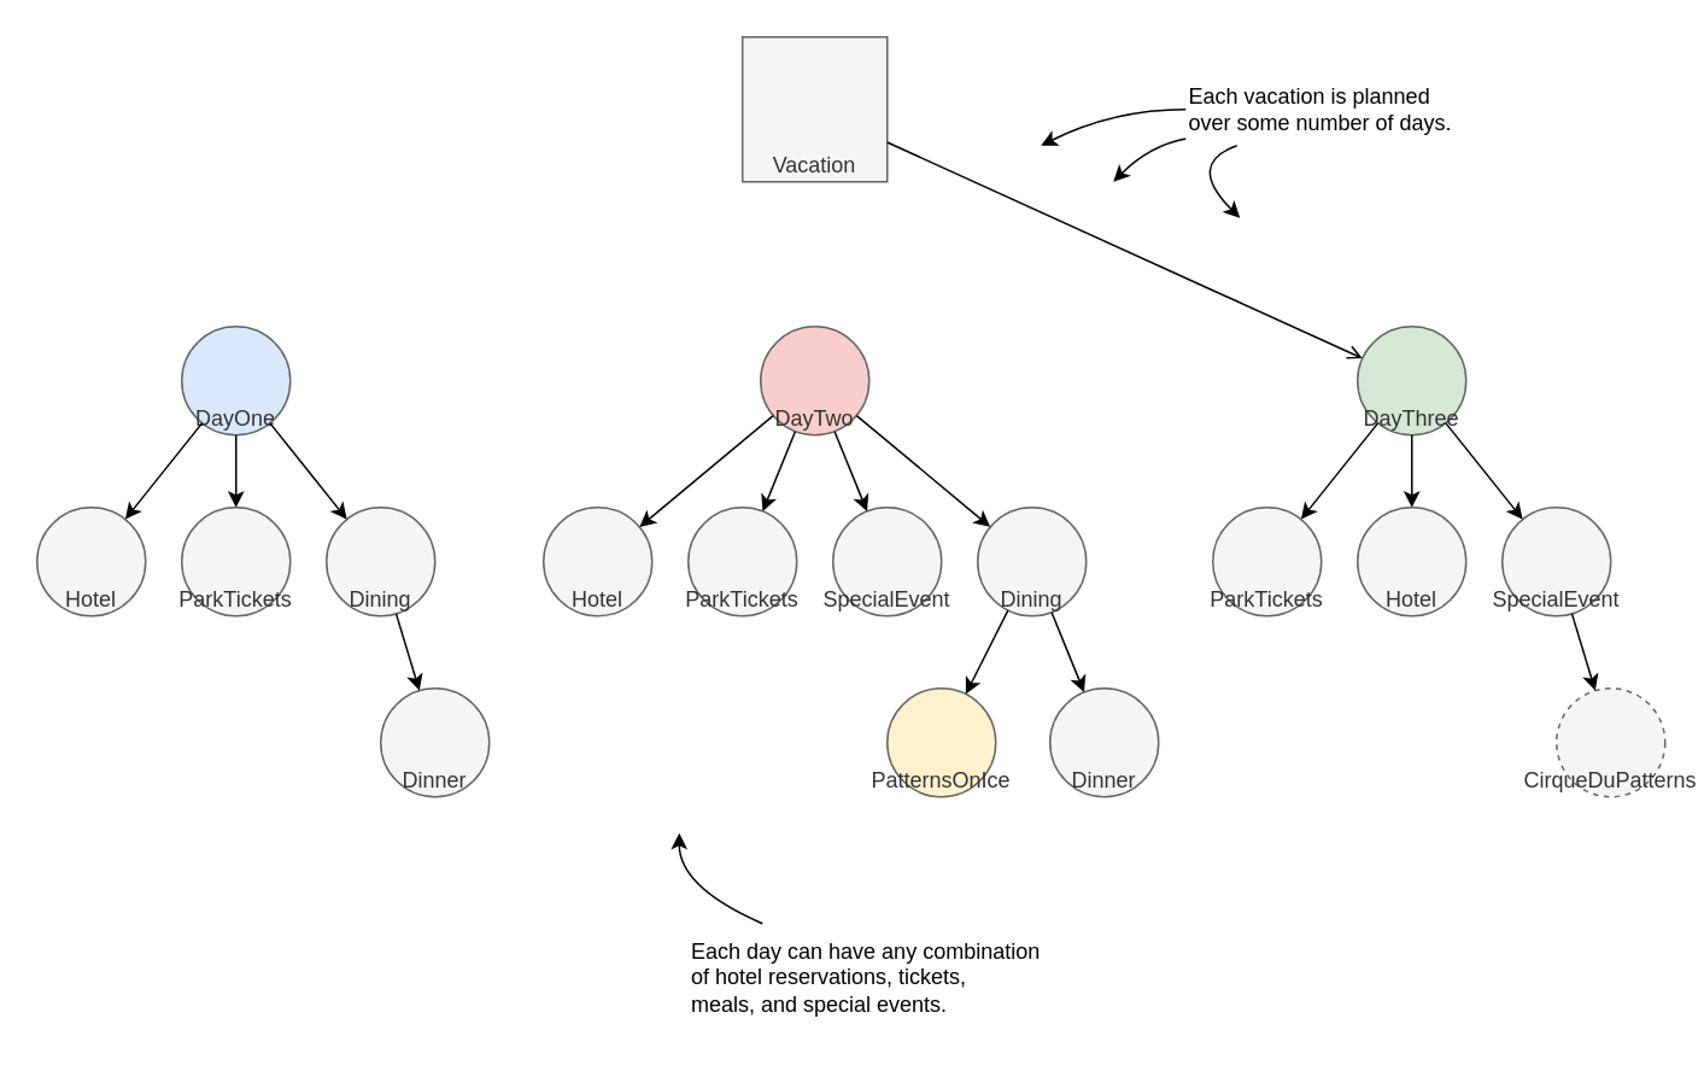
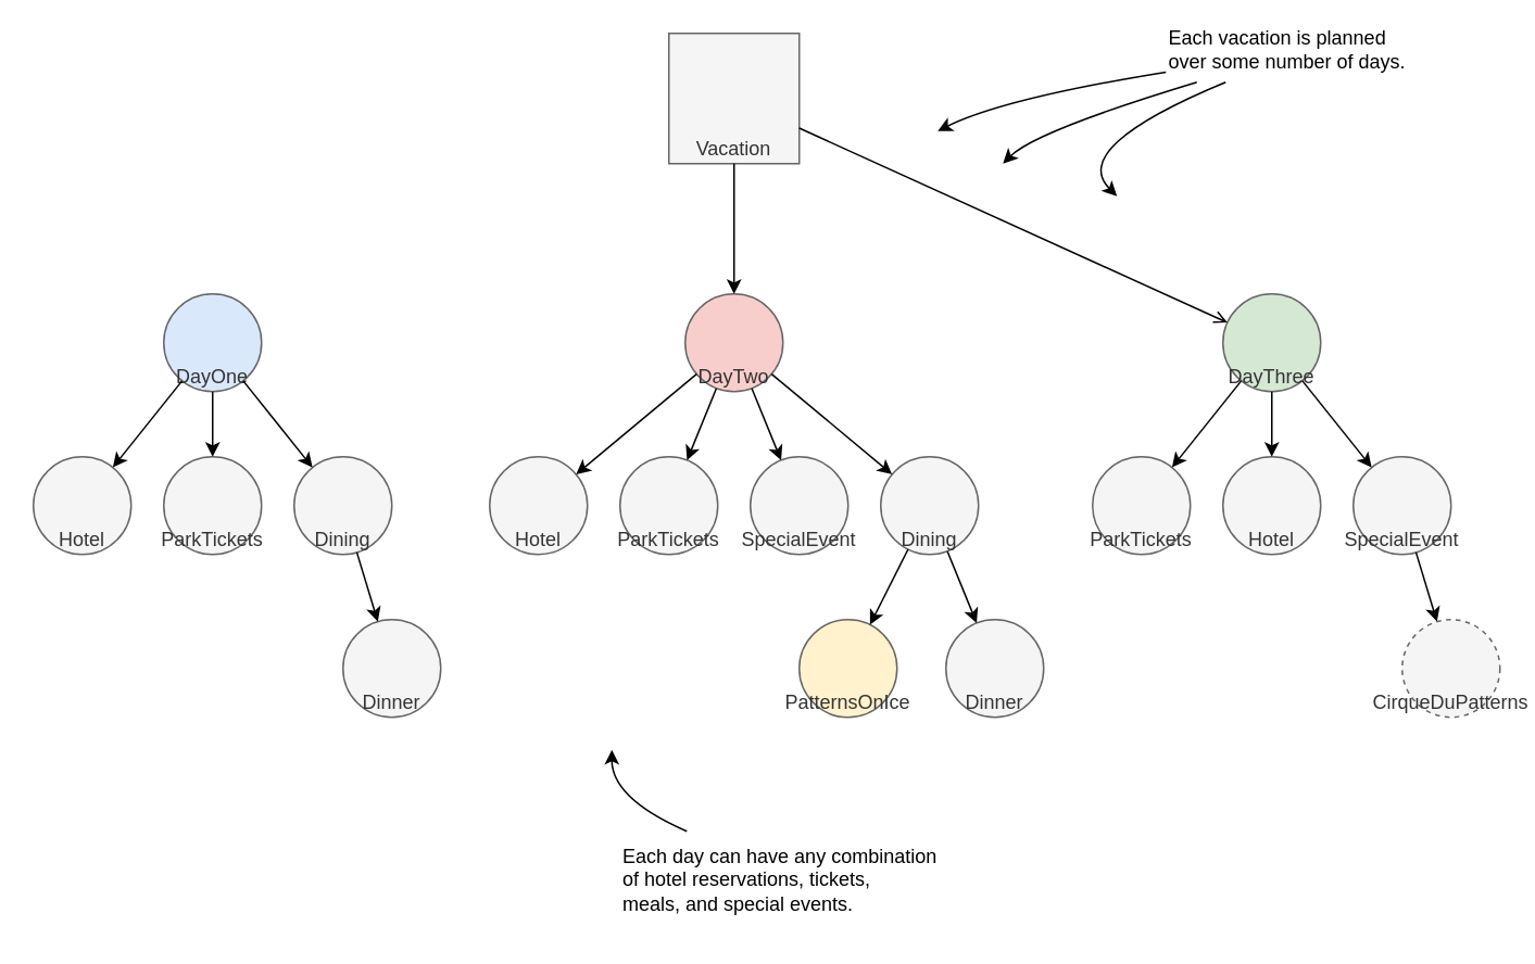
  <mxCell id="0" />
  <mxCell id="1" parent="0" />
  <mxCell id="2" value="Vacation" style="whiteSpace=wrap;html=1;aspect=fixed;fillColor=#f5f5f5;strokeColor=#666666;fontColor=#333333;verticalAlign=bottom;rounded=0;" vertex="1" parent="1"><mxGeometry x="410" y="20" width="80" height="80" as="geometry" /></mxCell>
  <mxCell id="3" value="DayOne" style="ellipse;whiteSpace=wrap;html=1;aspect=fixed;fillColor=#dae8fc;strokeColor=#666666;fontColor=#333333;verticalAlign=bottom;" vertex="1" parent="1"><mxGeometry x="100" y="180" width="60" height="60" as="geometry" /></mxCell>
  <mxCell id="4" value="DayTwo" style="ellipse;whiteSpace=wrap;html=1;aspect=fixed;fillColor=#f8cecc;strokeColor=#666666;fontColor=#333333;verticalAlign=bottom;" vertex="1" parent="1"><mxGeometry x="420" y="180" width="60" height="60" as="geometry" /></mxCell>
  <mxCell id="5" value="DayThree" style="ellipse;whiteSpace=wrap;html=1;aspect=fixed;fillColor=#d5e8d4;strokeColor=#666666;fontColor=#333333;verticalAlign=bottom;" vertex="1" parent="1"><mxGeometry x="750" y="180" width="60" height="60" as="geometry" /></mxCell>
  <mxCell id="6" value="Hotel" style="ellipse;whiteSpace=wrap;html=1;aspect=fixed;fillColor=#f5f5f5;strokeColor=#666666;fontColor=#333333;verticalAlign=bottom;" vertex="1" parent="1"><mxGeometry x="20" y="280" width="60" height="60" as="geometry" /></mxCell>
  <mxCell id="7" value="ParkTickets" style="ellipse;whiteSpace=wrap;html=1;aspect=fixed;fillColor=#f5f5f5;strokeColor=#666666;fontColor=#333333;verticalAlign=bottom;" vertex="1" parent="1"><mxGeometry x="100" y="280" width="60" height="60" as="geometry" /></mxCell>
  <mxCell id="8" value="Dining" style="ellipse;whiteSpace=wrap;html=1;aspect=fixed;fillColor=#f5f5f5;strokeColor=#666666;fontColor=#333333;verticalAlign=bottom;" vertex="1" parent="1"><mxGeometry x="180" y="280" width="60" height="60" as="geometry" /></mxCell>
  <mxCell id="9" value="Dinner" style="ellipse;whiteSpace=wrap;html=1;aspect=fixed;fillColor=#f5f5f5;strokeColor=#666666;fontColor=#333333;verticalAlign=bottom;" vertex="1" parent="1"><mxGeometry x="210" y="380" width="60" height="60" as="geometry" /></mxCell>
  <mxCell id="10" value="Hotel" style="ellipse;whiteSpace=wrap;html=1;aspect=fixed;fillColor=#f5f5f5;strokeColor=#666666;fontColor=#333333;verticalAlign=bottom;" vertex="1" parent="1"><mxGeometry x="300" y="280" width="60" height="60" as="geometry" /></mxCell>
  <mxCell id="11" value="ParkTickets" style="ellipse;whiteSpace=wrap;html=1;aspect=fixed;fillColor=#f5f5f5;strokeColor=#666666;fontColor=#333333;verticalAlign=bottom;" vertex="1" parent="1"><mxGeometry x="380" y="280" width="60" height="60" as="geometry" /></mxCell>
  <mxCell id="12" value="SpecialEvent" style="ellipse;whiteSpace=wrap;html=1;aspect=fixed;fillColor=#f5f5f5;strokeColor=#666666;fontColor=#333333;verticalAlign=bottom;" vertex="1" parent="1"><mxGeometry x="460" y="280" width="60" height="60" as="geometry" /></mxCell>
  <mxCell id="13" value="Dining" style="ellipse;whiteSpace=wrap;html=1;aspect=fixed;fillColor=#f5f5f5;strokeColor=#666666;fontColor=#333333;verticalAlign=bottom;" vertex="1" parent="1"><mxGeometry x="540" y="280" width="60" height="60" as="geometry" /></mxCell>
  <mxCell id="14" value="Hotel" style="ellipse;whiteSpace=wrap;html=1;aspect=fixed;fillColor=#f5f5f5;strokeColor=#666666;fontColor=#333333;verticalAlign=bottom;" vertex="1" parent="1"><mxGeometry x="750" y="280" width="60" height="60" as="geometry" /></mxCell>
  <mxCell id="15" value="ParkTickets" style="ellipse;whiteSpace=wrap;html=1;aspect=fixed;fillColor=#f5f5f5;strokeColor=#666666;fontColor=#333333;verticalAlign=bottom;" vertex="1" parent="1"><mxGeometry x="670" y="280" width="60" height="60" as="geometry" /></mxCell>
  <mxCell id="16" value="SpecialEvent" style="ellipse;whiteSpace=wrap;html=1;aspect=fixed;fillColor=#f5f5f5;strokeColor=#666666;fontColor=#333333;verticalAlign=bottom;" vertex="1" parent="1"><mxGeometry x="830" y="280" width="60" height="60" as="geometry" /></mxCell>
  <mxCell id="17" value="" style="endArrow=open;html=1;rounded=0;" edge="1" parent="1" source="2" target="5"><mxGeometry width="50" height="50" relative="1" as="geometry"><mxPoint x="423.741" y="86.89" as="sourcePoint" /><mxPoint x="167.164" y="207.267" as="targetPoint" /></mxGeometry></mxCell>
+ <mxCell id="18" value="" style="endArrow=classic;html=1;rounded=0;" edge="1" parent="1" source="2" target="4"><mxGeometry width="50" height="50" relative="1" as="geometry"><mxPoint x="433.741" y="96.89" as="sourcePoint" /><mxPoint x="177.164" y="217.267" as="targetPoint" /></mxGeometry></mxCell>
  <mxCell id="19" value="" style="endArrow=classic;html=1;rounded=0;" edge="1" parent="1" source="3" target="6"><mxGeometry width="50" height="50" relative="1" as="geometry"><mxPoint x="80" y="500" as="sourcePoint" /><mxPoint x="130" y="450" as="targetPoint" /></mxGeometry></mxCell>
  <mxCell id="20" value="" style="endArrow=classic;html=1;rounded=0;" edge="1" parent="1" source="3" target="7"><mxGeometry width="50" height="50" relative="1" as="geometry"><mxPoint x="260" y="230" as="sourcePoint" /><mxPoint x="310" y="180" as="targetPoint" /></mxGeometry></mxCell>
  <mxCell id="21" value="" style="endArrow=classic;html=1;rounded=0;" edge="1" parent="1" source="3" target="8"><mxGeometry width="50" height="50" relative="1" as="geometry"><mxPoint x="280" y="260" as="sourcePoint" /><mxPoint x="310" y="180" as="targetPoint" /></mxGeometry></mxCell>
  <mxCell id="22" value="" style="endArrow=classic;html=1;rounded=0;" edge="1" parent="1" source="8" target="9"><mxGeometry width="50" height="50" relative="1" as="geometry"><mxPoint x="350" y="230" as="sourcePoint" /><mxPoint x="400" y="180" as="targetPoint" /></mxGeometry></mxCell>
  <mxCell id="23" value="PatternsOnIce" style="ellipse;whiteSpace=wrap;html=1;aspect=fixed;fillColor=#fff2cc;strokeColor=#666666;fontColor=#333333;verticalAlign=bottom;" vertex="1" parent="1"><mxGeometry x="490" y="380" width="60" height="60" as="geometry" /></mxCell>
  <mxCell id="24" value="Dinner" style="ellipse;whiteSpace=wrap;html=1;aspect=fixed;fillColor=#f5f5f5;strokeColor=#666666;fontColor=#333333;verticalAlign=bottom;" vertex="1" parent="1"><mxGeometry x="580" y="380" width="60" height="60" as="geometry" /></mxCell>
  <mxCell id="25" value="CirqueDuPatterns" style="ellipse;whiteSpace=wrap;html=1;aspect=fixed;fillColor=#f5f5f5;strokeColor=#666666;fontColor=#333333;verticalAlign=bottom;dashed=1;" vertex="1" parent="1"><mxGeometry x="860" y="380" width="60" height="60" as="geometry" /></mxCell>
  <mxCell id="26" value="" style="endArrow=classic;html=1;rounded=0;" edge="1" parent="1" source="4" target="10"><mxGeometry width="50" height="50" relative="1" as="geometry"><mxPoint x="335" y="500" as="sourcePoint" /><mxPoint x="385" y="450" as="targetPoint" /></mxGeometry></mxCell>
  <mxCell id="27" value="" style="endArrow=classic;html=1;rounded=0;" edge="1" parent="1" source="5" target="15"><mxGeometry width="50" height="50" relative="1" as="geometry"><mxPoint x="535" y="310" as="sourcePoint" /><mxPoint x="585" y="260" as="targetPoint" /></mxGeometry></mxCell>
  <mxCell id="28" value="" style="endArrow=classic;html=1;rounded=0;" edge="1" parent="1" source="4" target="13"><mxGeometry width="50" height="50" relative="1" as="geometry"><mxPoint x="535" y="310" as="sourcePoint" /><mxPoint x="585" y="260" as="targetPoint" /></mxGeometry></mxCell>
  <mxCell id="29" value="" style="endArrow=classic;html=1;rounded=0;" edge="1" parent="1" source="4" target="12"><mxGeometry width="50" height="50" relative="1" as="geometry"><mxPoint x="535" y="310" as="sourcePoint" /><mxPoint x="585" y="260" as="targetPoint" /></mxGeometry></mxCell>
  <mxCell id="30" value="" style="endArrow=classic;html=1;rounded=0;" edge="1" parent="1" source="4" target="11"><mxGeometry width="50" height="50" relative="1" as="geometry"><mxPoint x="535" y="310" as="sourcePoint" /><mxPoint x="585" y="260" as="targetPoint" /></mxGeometry></mxCell>
  <mxCell id="31" value="" style="endArrow=classic;html=1;rounded=0;" edge="1" parent="1" source="5" target="16"><mxGeometry width="50" height="50" relative="1" as="geometry"><mxPoint x="535" y="310" as="sourcePoint" /><mxPoint x="585" y="260" as="targetPoint" /></mxGeometry></mxCell>
  <mxCell id="32" value="" style="endArrow=classic;html=1;rounded=0;" edge="1" parent="1" source="5" target="14"><mxGeometry width="50" height="50" relative="1" as="geometry"><mxPoint x="535" y="310" as="sourcePoint" /><mxPoint x="585" y="260" as="targetPoint" /></mxGeometry></mxCell>
  <mxCell id="33" value="" style="endArrow=classic;html=1;rounded=0;" edge="1" parent="1" source="13" target="24"><mxGeometry width="50" height="50" relative="1" as="geometry"><mxPoint x="535" y="310" as="sourcePoint" /><mxPoint x="585" y="260" as="targetPoint" /></mxGeometry></mxCell>
  <mxCell id="34" value="" style="endArrow=classic;html=1;rounded=0;" edge="1" parent="1" source="16" target="25"><mxGeometry width="50" height="50" relative="1" as="geometry"><mxPoint x="535" y="310" as="sourcePoint" /><mxPoint x="585" y="260" as="targetPoint" /></mxGeometry></mxCell>
  <mxCell id="35" value="" style="endArrow=classic;html=1;rounded=0;" edge="1" parent="1" source="13" target="23"><mxGeometry width="50" height="50" relative="1" as="geometry"><mxPoint x="535" y="310" as="sourcePoint" /><mxPoint x="585" y="260" as="targetPoint" /></mxGeometry></mxCell>
  <mxCell id="36" value="&lt;div&gt;Each day can have any combination&lt;/div&gt;&lt;div&gt;of hotel reservations, tickets,&lt;/div&gt;&lt;div&gt;meals, and special events.&lt;/div&gt;" style="text;html=1;align=left;verticalAlign=middle;resizable=0;points=[];autosize=1;strokeColor=none;fillColor=none;" vertex="1" parent="1"><mxGeometry x="380" y="510" width="220" height="60" as="geometry" /></mxCell>
  <mxCell id="37" value="" style="endArrow=classic;html=1;curved=1;" edge="1" parent="1" source="36"><mxGeometry width="50" height="50" relative="1" as="geometry"><mxPoint x="325" y="590" as="sourcePoint" /><mxPoint x="375" y="460" as="targetPoint" /><Array as="points"><mxPoint x="375" y="490" /></Array></mxGeometry></mxCell>
- <mxCell id="38" value="&lt;div&gt;Each vacation is planned&lt;/div&gt;&lt;div&gt;over some number of days.&lt;/div&gt;" style="text;html=1;align=left;verticalAlign=middle;resizable=0;points=[];autosize=1;strokeColor=none;fillColor=none;" vertex="1" parent="1"><mxGeometry x="655" y="40" width="170" height="40" as="geometry" /></mxCell>
+ <mxCell id="38" value="&lt;div&gt;Each vacation is planned&lt;/div&gt;&lt;div&gt;over some number of days.&lt;/div&gt;" style="text;html=1;align=left;verticalAlign=middle;resizable=0;points=[];autosize=1;strokeColor=none;fillColor=none;" vertex="1" parent="1"><mxGeometry x="715" y="10" width="170" height="40" as="geometry" /></mxCell>
  <mxCell id="39" value="" style="endArrow=classic;html=1;curved=1;" edge="1" parent="1" source="38"><mxGeometry width="50" height="50" relative="1" as="geometry"><mxPoint x="575" y="50" as="sourcePoint" /><mxPoint x="575" y="80" as="targetPoint" /><Array as="points"><mxPoint x="615" y="60" /></Array></mxGeometry></mxCell>
  <mxCell id="40" value="" style="endArrow=classic;html=1;curved=1;" edge="1" parent="1" source="38"><mxGeometry width="50" height="50" relative="1" as="geometry"><mxPoint x="665" y="70" as="sourcePoint" /><mxPoint x="615" y="100" as="targetPoint" /><Array as="points"><mxPoint x="635" y="80" /></Array></mxGeometry></mxCell>
  <mxCell id="41" value="" style="endArrow=classic;html=1;curved=1;" edge="1" parent="1" source="38"><mxGeometry width="50" height="50" relative="1" as="geometry"><mxPoint x="675" y="80" as="sourcePoint" /><mxPoint x="685" y="120" as="targetPoint" /><Array as="points"><mxPoint x="655" y="90" /></Array></mxGeometry></mxCell>
